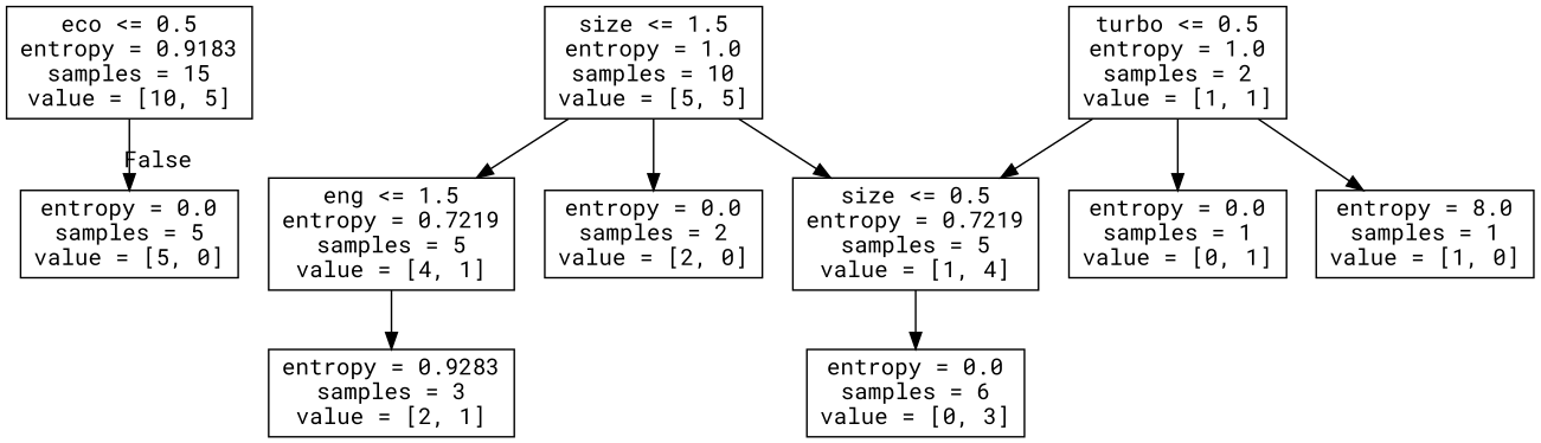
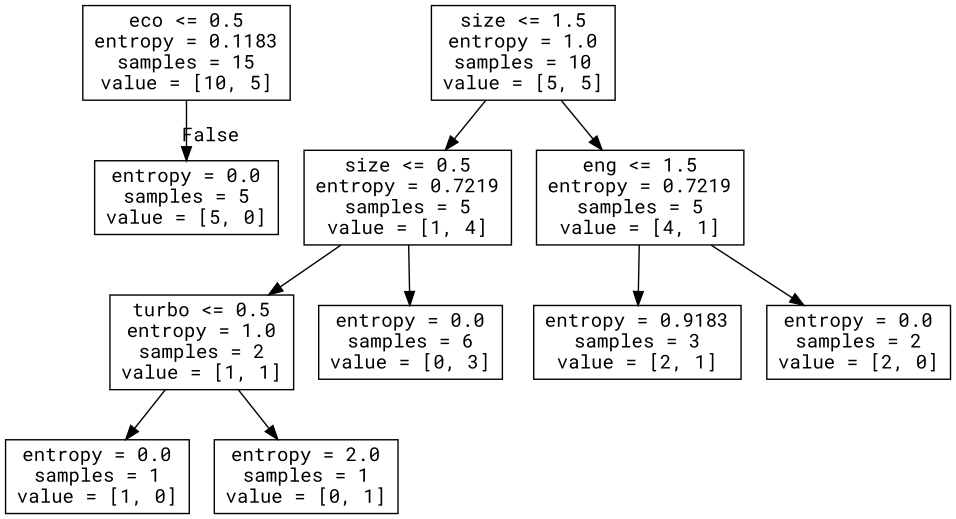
  digraph {
    fontname="Roboto Mono"
    node [fontname="Roboto Mono" shape=box]
    edge [fontname="Roboto Mono"]
-   n1 [label="eco <= 0.5\nentropy = 0.9183\nsamples = 15\nvalue = [10, 5]"]
+   n1 [label="eco <= 0.5\nentropy = 0.1183\nsamples = 15\nvalue = [10, 5]"]
    n2 [label="entropy = 0.0\nsamples = 5\nvalue = [5, 0]"]
    n3 [label="size <= 1.5\nentropy = 1.0\nsamples = 10\nvalue = [5, 5]"]
    n4 [label="size <= 0.5\nentropy = 0.7219\nsamples = 5\nvalue = [1, 4]"]
    n5 [label="eng <= 1.5\nentropy = 0.7219\nsamples = 5\nvalue = [4, 1]"]
    n6 [label="turbo <= 0.5\nentropy = 1.0\nsamples = 2\nvalue = [1, 1]"]
    n7 [label="entropy = 0.0\nsamples = 6\nvalue = [0, 3]"]
-   n8 [label="entropy = 0.9283\nsamples = 3\nvalue = [2, 1]"]
+   n8 [label="entropy = 0.9183\nsamples = 3\nvalue = [2, 1]"]
    n9 [label="entropy = 0.0\nsamples = 2\nvalue = [2, 0]"]
-   n10 [label="entropy = 8.0\nsamples = 1\nvalue = [1, 0]"]
-   n11 [label="entropy = 0.0\nsamples = 1\nvalue = [0, 1]"]
+   n10 [label="entropy = 0.0\nsamples = 1\nvalue = [1, 0]"]
+   n11 [label="entropy = 2.0\nsamples = 1\nvalue = [0, 1]"]
    n1 -> n2 [headlabel=False labelangle=-45 labeldistance=2.5]
    n3 -> n4
    n3 -> n5
-   n6 -> n4
+   n4 -> n6
    n4 -> n7
    n5 -> n8
-   n3 -> n9
+   n5 -> n9
    n6 -> n10
    n6 -> n11
  }
